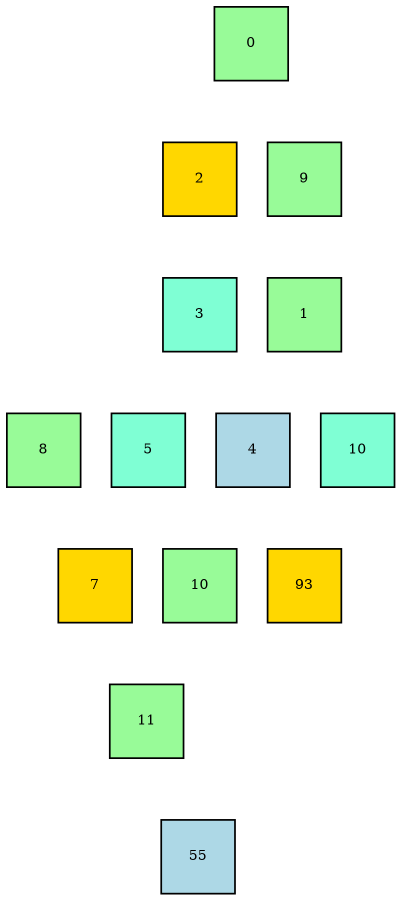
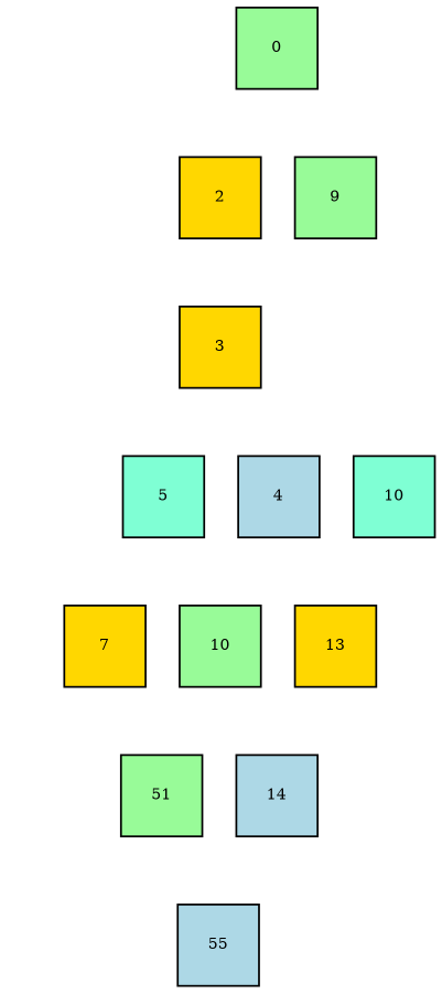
  digraph {
    rank=same
    rankdir=TB
    splines=ortho
    node [fillcolor=palegreen fixedsize=true fontsize=8 shape=square style=filled]
    edge [constraint=true style=invis]
    n1 [label=0 width=0.6]
    n2 [fillcolor=gold label=2 width=0.6]
    n3 [label=9 width=0.6]
-   n4 [fillcolor=aquamarine label=3 width=0.6]
-   n5 [label=1 width=0.6]
+   n4 [fillcolor=gold label=3 width=0.6]
    n6 [fillcolor=aquamarine label=5 width=0.6]
    n7 [fillcolor=lightblue label=4 width=0.6]
-   n8 [label=8 width=0.6]
    n9 [fillcolor=gold label=7 width=0.6]
    10 [width=0.6]
-   11 [width=0.6]
+   11 [width=0.6 label=51]
    n12 [fillcolor=aquamarine label=10 width=0.6]
-   13 [fillcolor=gold width=0.6 label=93]
+   13 [fillcolor=gold width=0.6]
+   14 [fillcolor=lightblue width=0.6]
    n15 [fillcolor=lightblue label=55 width=0.6]
    n1 -> n2
    n1 -> n3
    n2 -> n4
    n3 -> n4
-   n3 -> n5
    n4 -> n6
    n4 -> n7
-   n5 -> n7
-   n5 -> n12
    n6 -> n9
    n6 -> 10
    n7 -> 10
    n7 -> 13
-   n8 -> n9
    n9 -> 11
    10 -> 11
+   10 -> 14
    11 -> n15
    n12 -> 13
+   13 -> 14
+   14 -> n15
  }
